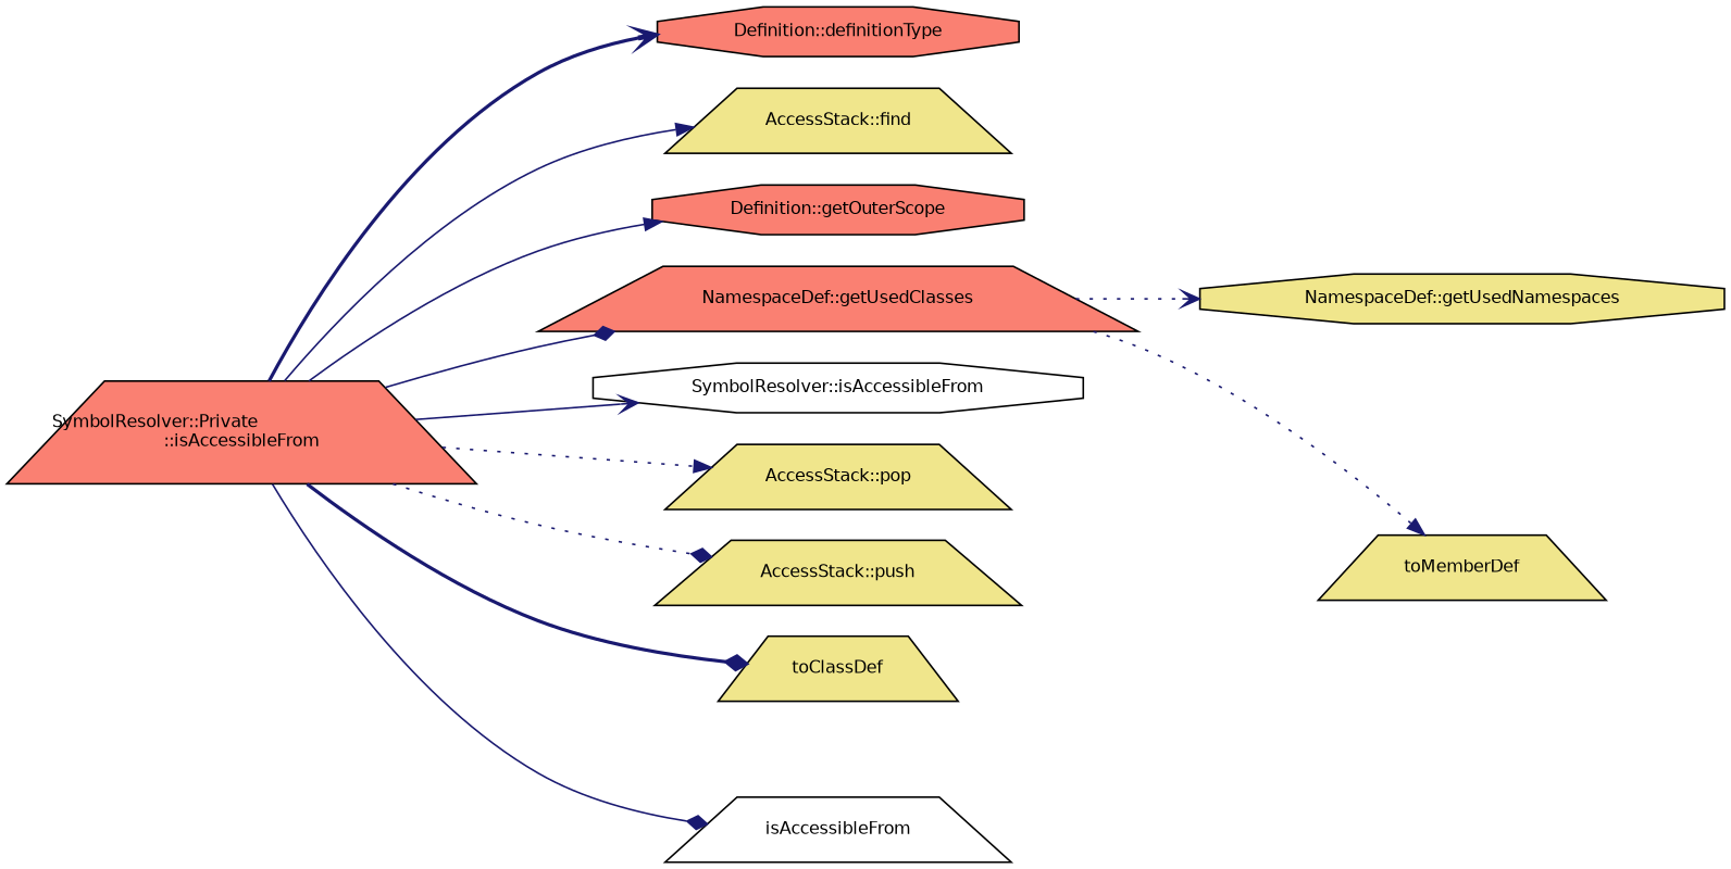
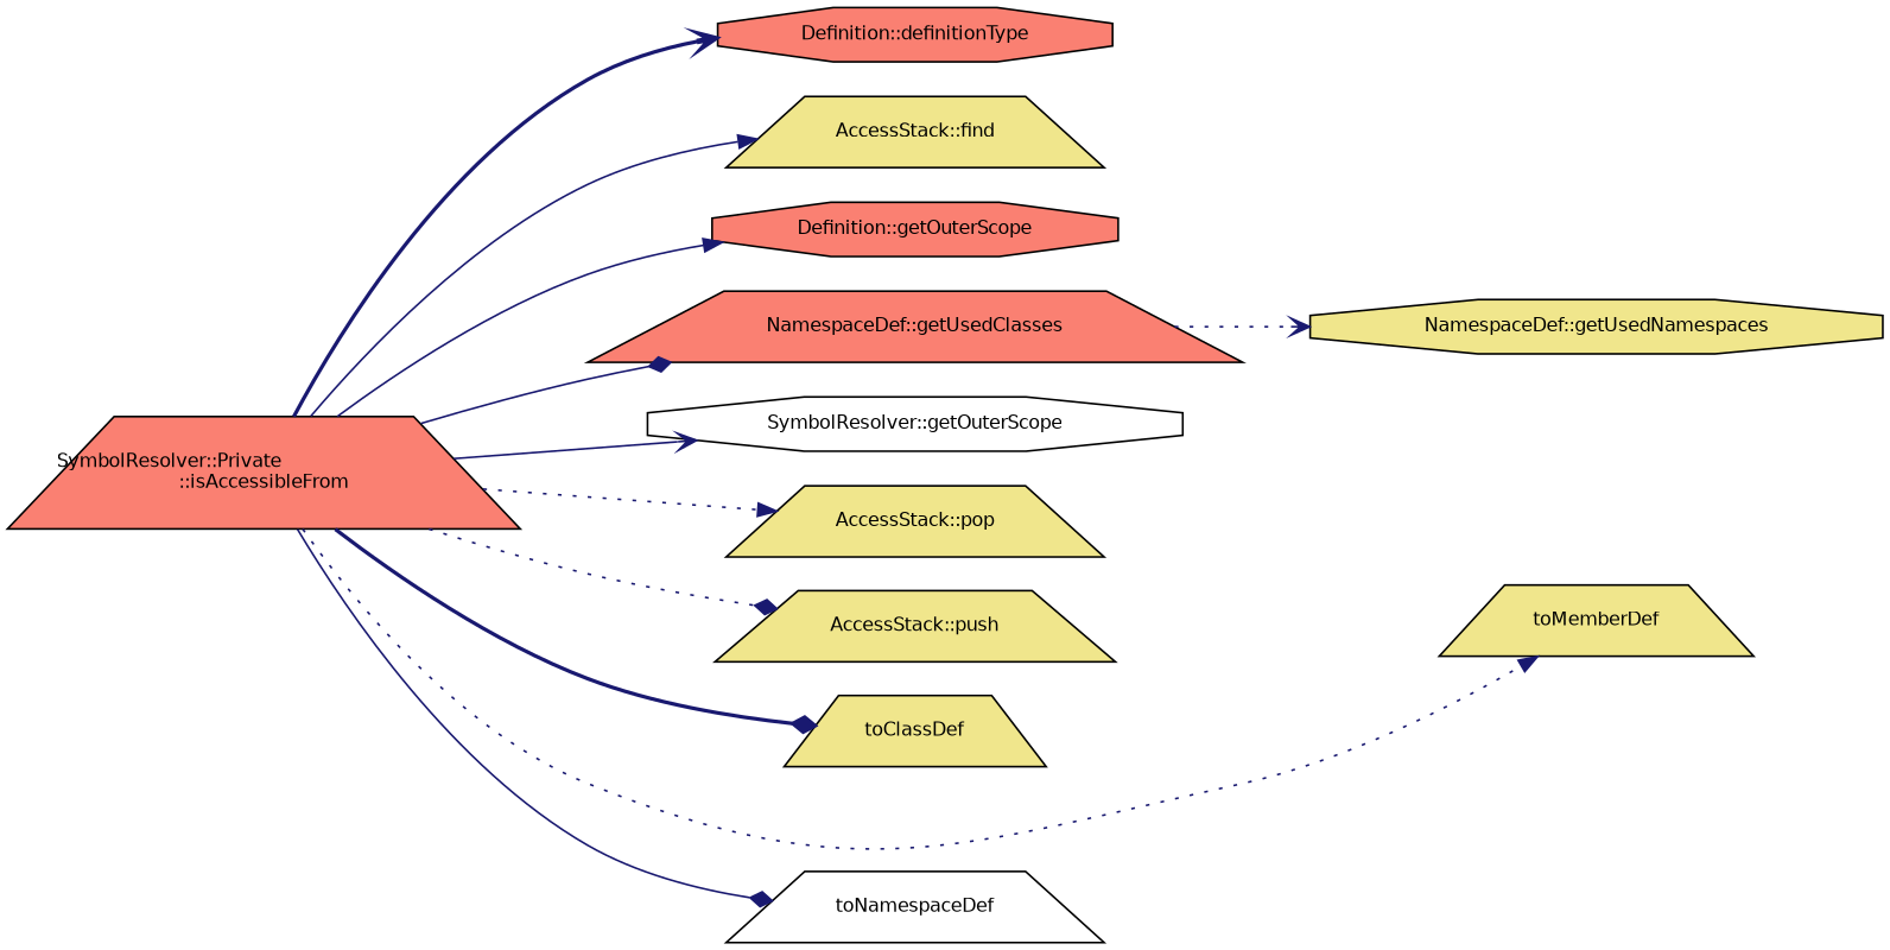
  digraph {
    rankdir=LR
    node [color=black fillcolor=khaki fontname=Helvetica fontsize=10 shape=trapezium style=filled]
    edge [arrowhead=normal color=midnightblue fontname=Helvetica fontsize=10 labelfontname=Helvetica labelfontsize=10 style=solid]
    n1 [fillcolor=salmon fontcolor=black height=0.2 label="SymbolResolver::Private\l::isAccessibleFrom" width=0.4]
    n2 [fillcolor=salmon height=0.2 label="Definition::definitionType" shape=octagon width=0.4]
    n3 [height=0.2 label="AccessStack::find" width=0.4]
    n4 [fillcolor=salmon height=0.2 label="Definition::getOuterScope" shape=octagon width=0.4]
    n5 [fillcolor=salmon height=0.2 label="NamespaceDef::getUsedClasses" width=0.4]
-   n6 [fillcolor=white height=0.2 label="SymbolResolver::isAccessibleFrom" shape=octagon width=0.4]
+   n6 [fillcolor=white height=0.2 label="SymbolResolver::getOuterScope" shape=octagon width=0.4]
    n7 [height=0.2 label="AccessStack::pop" width=0.4]
    n8 [height=0.2 label="AccessStack::push" width=0.4]
    n9 [height=0.2 label=toClassDef width=0.4]
    n10 [height=0.2 label=toMemberDef width=0.4]
-   n11 [fillcolor=white height=0.2 label=isAccessibleFrom width=0.4]
+   n11 [fillcolor=white height=0.2 label=toNamespaceDef width=0.4]
    n12 [height=0.2 label="NamespaceDef::getUsedNamespaces" shape=octagon width=0.4]
    n1 -> n2 [arrowhead=vee style=bold]
    n1 -> n3
    n1 -> n4
    n1 -> n5 [arrowhead=diamond]
    n1 -> n6 [arrowhead=vee]
    n1 -> n7 [style=dotted]
    n1 -> n8 [arrowhead=diamond style=dotted]
    n1 -> n9 [arrowhead=diamond style=bold]
-   n5 -> n10 [style=dotted]
+   n1 -> n10 [style=dotted]
    n1 -> n11 [arrowhead=diamond]
    n5 -> n12 [arrowhead=vee style=dotted]
  }
